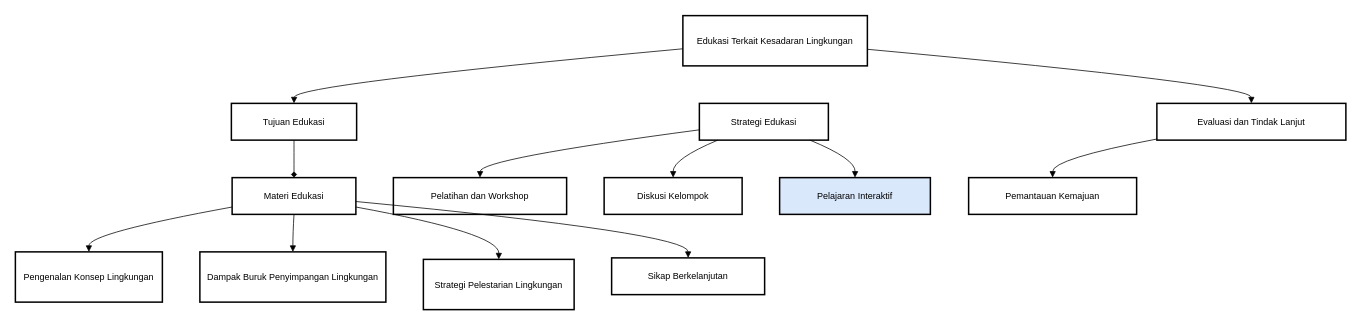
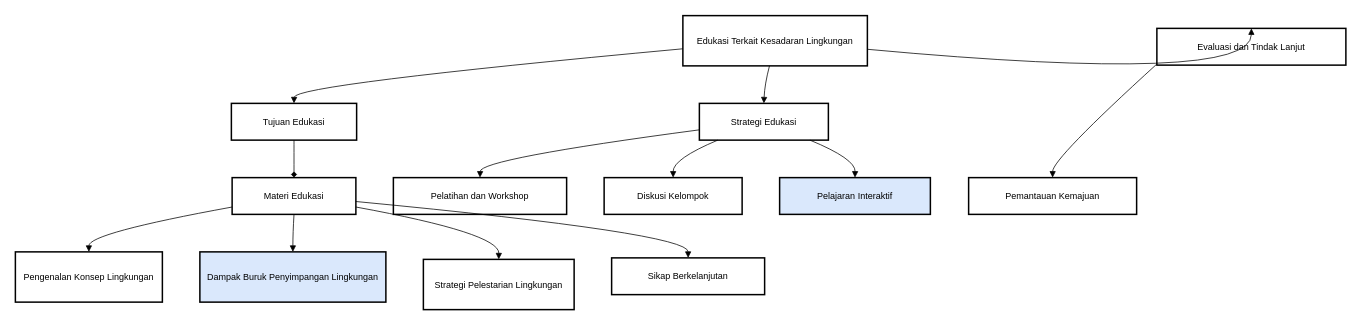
  <mxCell id="0" />
  <mxCell id="1" parent="0" />
  <mxCell id="2" value="Edukasi Terkait Kesadaran Lingkungan" style="whiteSpace=wrap;strokeWidth=2;" parent="1" vertex="1"><mxGeometry x="910" y="20" width="246" height="67" as="geometry" /></mxCell>
  <mxCell id="3" value="Tujuan Edukasi" style="whiteSpace=wrap;strokeWidth=2;" parent="1" vertex="1"><mxGeometry x="308" y="137" width="167" height="49" as="geometry" /></mxCell>
  <mxCell id="4" value="Materi Edukasi" style="whiteSpace=wrap;strokeWidth=2;" parent="1" vertex="1"><mxGeometry x="309" y="236" width="165" height="49" as="geometry" /></mxCell>
  <mxCell id="5" value="Pengenalan Konsep Lingkungan" style="whiteSpace=wrap;strokeWidth=2;" parent="1" vertex="1"><mxGeometry x="20" y="335" width="196" height="67" as="geometry" /></mxCell>
- <mxCell id="6" value="Dampak Buruk Penyimpangan Lingkungan" style="whiteSpace=wrap;strokeWidth=2;" parent="1" vertex="1"><mxGeometry x="266" y="335" width="248" height="67" as="geometry" /></mxCell>
+ <mxCell id="6" value="Dampak Buruk Penyimpangan Lingkungan" style="whiteSpace=wrap;strokeWidth=2;fillColor=#dae8fc;" parent="1" vertex="1"><mxGeometry x="266" y="335" width="248" height="67" as="geometry" /></mxCell>
  <mxCell id="7" value="Strategi Pelestarian Lingkungan" style="whiteSpace=wrap;strokeWidth=2;" parent="1" vertex="1"><mxGeometry x="564" y="345" width="201" height="67" as="geometry" /></mxCell>
  <mxCell id="8" value="Sikap Berkelanjutan" style="whiteSpace=wrap;strokeWidth=2;" parent="1" vertex="1"><mxGeometry x="815" y="343" width="204" height="49" as="geometry" /></mxCell>
  <mxCell id="9" value="Strategi Edukasi" style="whiteSpace=wrap;strokeWidth=2;" parent="1" vertex="1"><mxGeometry x="932" y="137" width="172" height="49" as="geometry" /></mxCell>
  <mxCell id="10" value="Pelatihan dan Workshop" style="whiteSpace=wrap;strokeWidth=2;" parent="1" vertex="1"><mxGeometry x="524" y="236" width="231" height="49" as="geometry" /></mxCell>
  <mxCell id="11" value="Diskusi Kelompok" style="whiteSpace=wrap;strokeWidth=2;" parent="1" vertex="1"><mxGeometry x="805" y="236" width="184" height="49" as="geometry" /></mxCell>
  <mxCell id="12" value="Pelajaran Interaktif" style="whiteSpace=wrap;strokeWidth=2;fillColor=#dae8fc;" parent="1" vertex="1"><mxGeometry x="1039" y="236" width="201" height="49" as="geometry" /></mxCell>
- <mxCell id="13" value="Evaluasi dan Tindak Lanjut" style="whiteSpace=wrap;strokeWidth=2;" parent="1" vertex="1"><mxGeometry x="1542" y="137" width="252" height="49" as="geometry" /></mxCell>
+ <mxCell id="13" value="Evaluasi dan Tindak Lanjut" style="whiteSpace=wrap;strokeWidth=2;" parent="1" vertex="1"><mxGeometry x="1542" y="37" width="252" height="49" as="geometry" /></mxCell>
  <mxCell id="14" value="Pemantauan Kemajuan" style="whiteSpace=wrap;strokeWidth=2;" parent="1" vertex="1"><mxGeometry x="1291" y="236" width="224" height="49" as="geometry" /></mxCell>
  <mxCell id="15" value="" style="curved=1;startArrow=none;endArrow=block;exitX=0;exitY=0.66;entryX=0.5;entryY=-0.01;" parent="1" source="2" target="3" edge="1"><mxGeometry relative="1" as="geometry"><Array as="points"><mxPoint x="392" y="112" /></Array></mxGeometry></mxCell>
  <mxCell id="16" value="" style="curved=1;startArrow=none;endArrow=diamond;exitX=0.5;exitY=0.99;entryX=0.5;entryY=-0.01;" parent="1" source="3" target="4" edge="1"><mxGeometry relative="1" as="geometry"><Array as="points" /></mxGeometry></mxCell>
  <mxCell id="17" value="" style="curved=1;startArrow=none;endArrow=block;exitX=0;exitY=0.8;entryX=0.5;entryY=-0.01;" parent="1" source="4" target="5" edge="1"><mxGeometry relative="1" as="geometry"><Array as="points"><mxPoint x="118" y="310" /></Array></mxGeometry></mxCell>
  <mxCell id="18" value="" style="curved=1;startArrow=none;endArrow=block;exitX=0.5;exitY=0.99;entryX=0.5;entryY=-0.01;" parent="1" source="4" target="6" edge="1"><mxGeometry relative="1" as="geometry"><Array as="points"><mxPoint x="390" y="310" /></Array></mxGeometry></mxCell>
  <mxCell id="19" value="" style="curved=1;startArrow=none;endArrow=block;exitX=1;exitY=0.8;entryX=0.5;entryY=-0.01;" parent="1" source="4" target="7" edge="1"><mxGeometry relative="1" as="geometry"><Array as="points"><mxPoint x="665" y="310" /></Array></mxGeometry></mxCell>
  <mxCell id="20" value="" style="curved=1;startArrow=none;endArrow=block;exitX=1;exitY=0.65;entryX=0.5;entryY=0.01;" parent="1" source="4" target="8" edge="1"><mxGeometry relative="1" as="geometry"><Array as="points"><mxPoint x="917" y="310" /></Array></mxGeometry></mxCell>
+ <mxCell id="21" value="" style="curved=1;startArrow=none;endArrow=block;exitX=0.47;exitY=0.99;entryX=0.5;entryY=-0.01;" parent="1" source="2" target="9" edge="1"><mxGeometry relative="1" as="geometry"><Array as="points"><mxPoint x="1019" y="112" /></Array></mxGeometry></mxCell>
  <mxCell id="22" value="" style="curved=1;startArrow=none;endArrow=block;exitX=0;exitY=0.72;entryX=0.5;entryY=-0.01;" parent="1" source="9" target="10" edge="1"><mxGeometry relative="1" as="geometry"><Array as="points"><mxPoint x="640" y="211" /></Array></mxGeometry></mxCell>
  <mxCell id="23" value="" style="curved=1;startArrow=none;endArrow=block;exitX=0.15;exitY=0.99;entryX=0.5;entryY=-0.01;" parent="1" source="9" target="11" edge="1"><mxGeometry relative="1" as="geometry"><Array as="points"><mxPoint x="897" y="211" /></Array></mxGeometry></mxCell>
  <mxCell id="24" value="" style="curved=1;startArrow=none;endArrow=block;exitX=0.85;exitY=0.99;entryX=0.5;entryY=-0.01;" parent="1" source="9" target="12" edge="1"><mxGeometry relative="1" as="geometry"><Array as="points"><mxPoint x="1140" y="211" /></Array></mxGeometry></mxCell>
  <mxCell id="25" value="" style="curved=1;startArrow=none;endArrow=block;exitX=1;exitY=0.67;entryX=0.5;entryY=-0.01;" parent="1" source="2" target="13" edge="1"><mxGeometry relative="1" as="geometry"><Array as="points"><mxPoint x="1668" y="112" /></Array></mxGeometry></mxCell>
  <mxCell id="26" value="" style="curved=1;startArrow=none;endArrow=block;exitX=0;exitY=0.97;entryX=0.5;entryY=-0.01;" parent="1" source="13" target="14" edge="1"><mxGeometry relative="1" as="geometry"><Array as="points"><mxPoint x="1403" y="211" /></Array></mxGeometry></mxCell>
